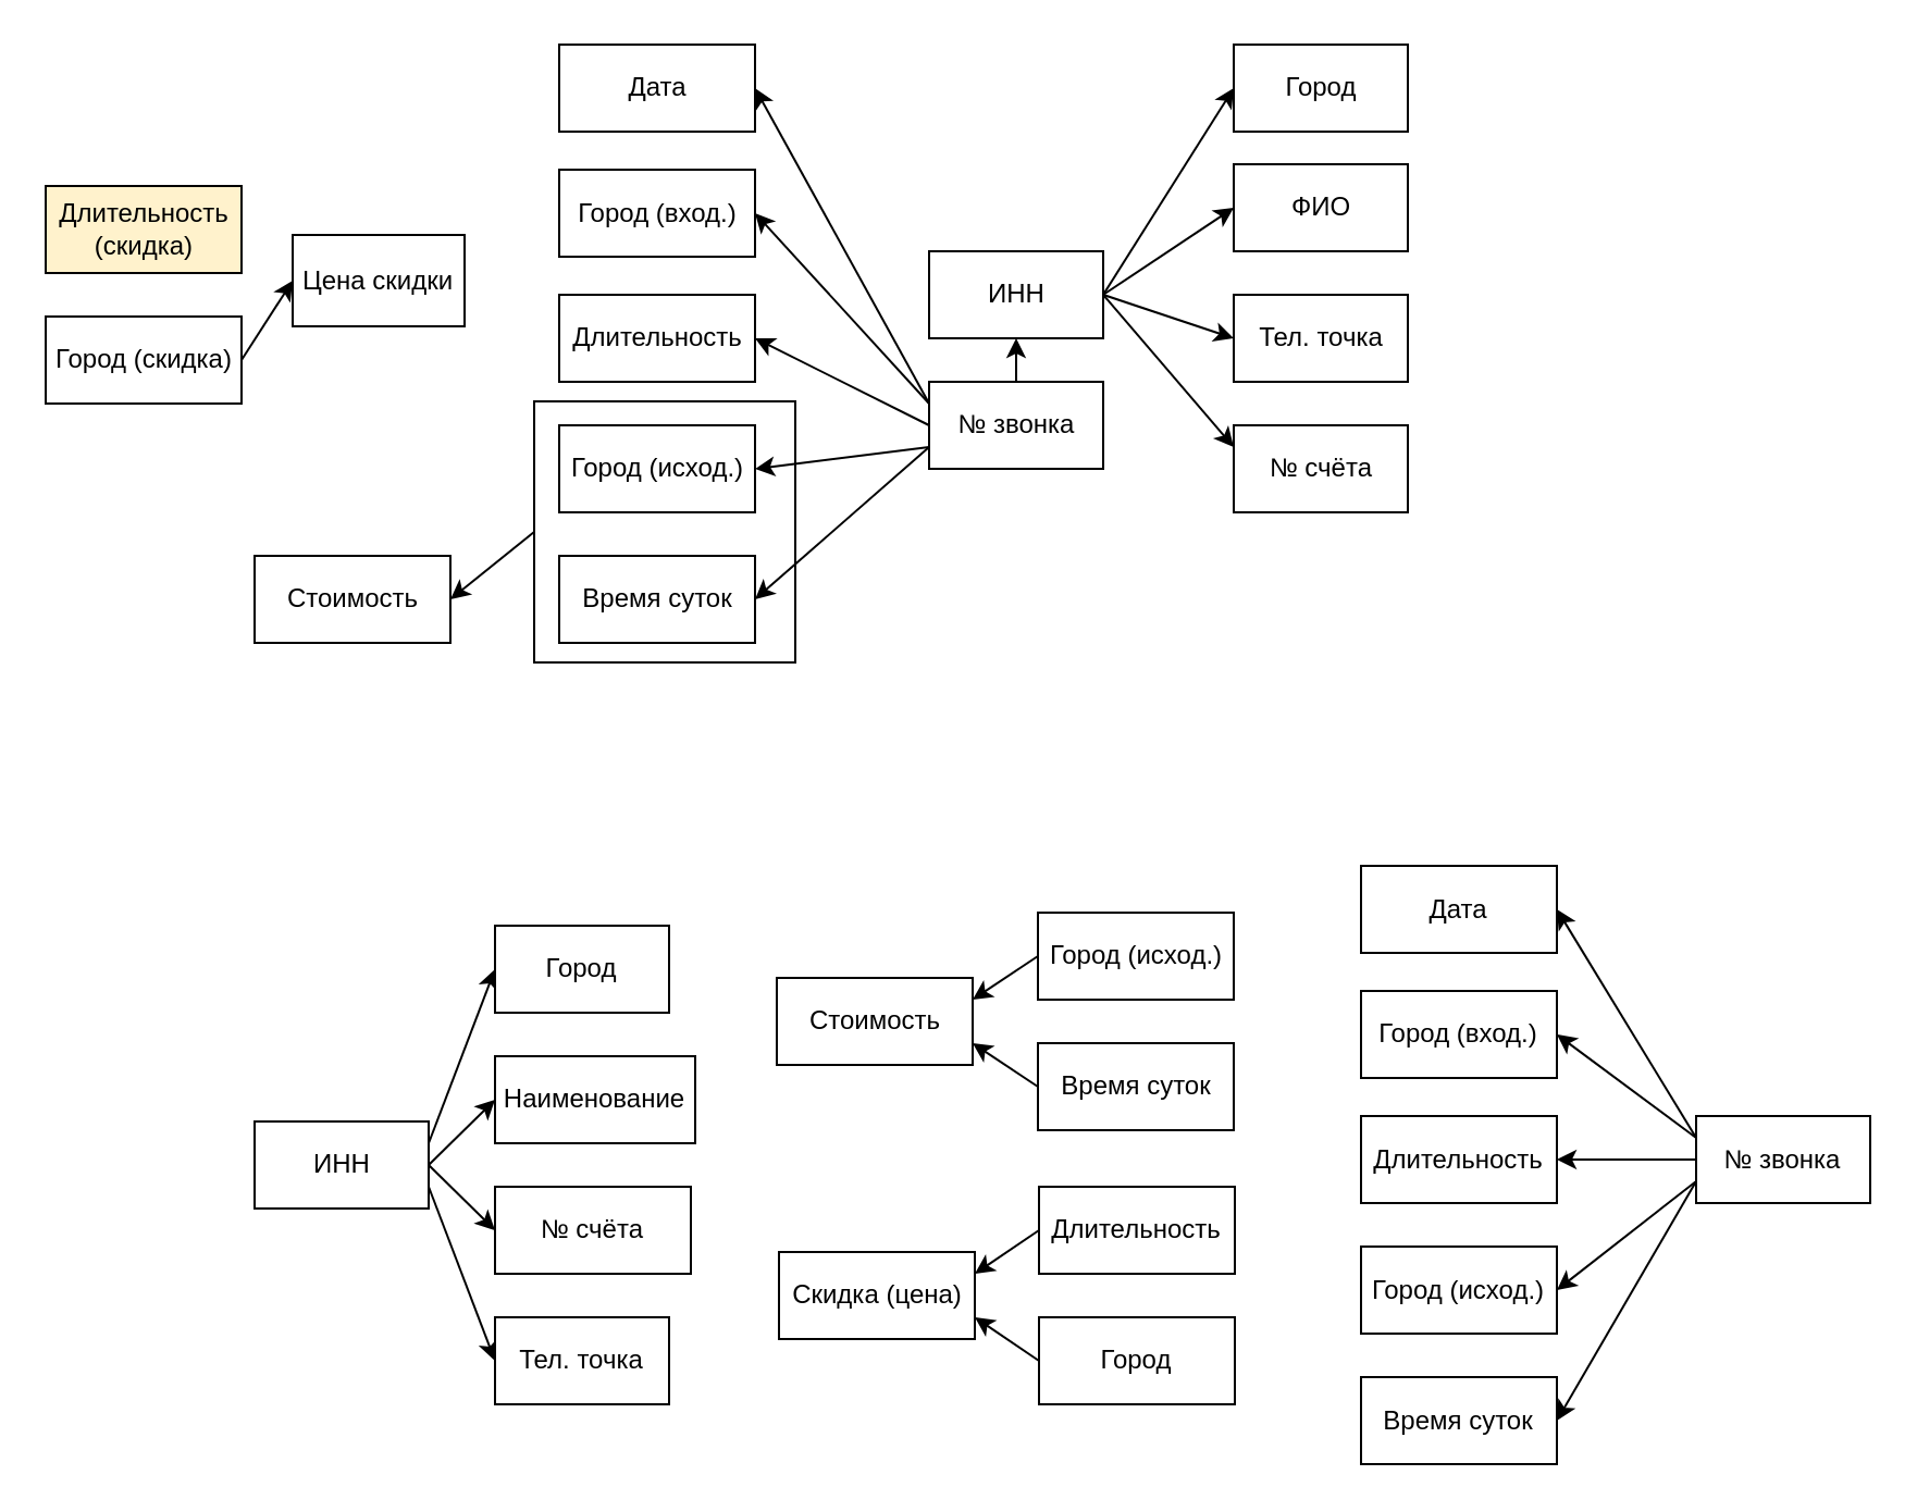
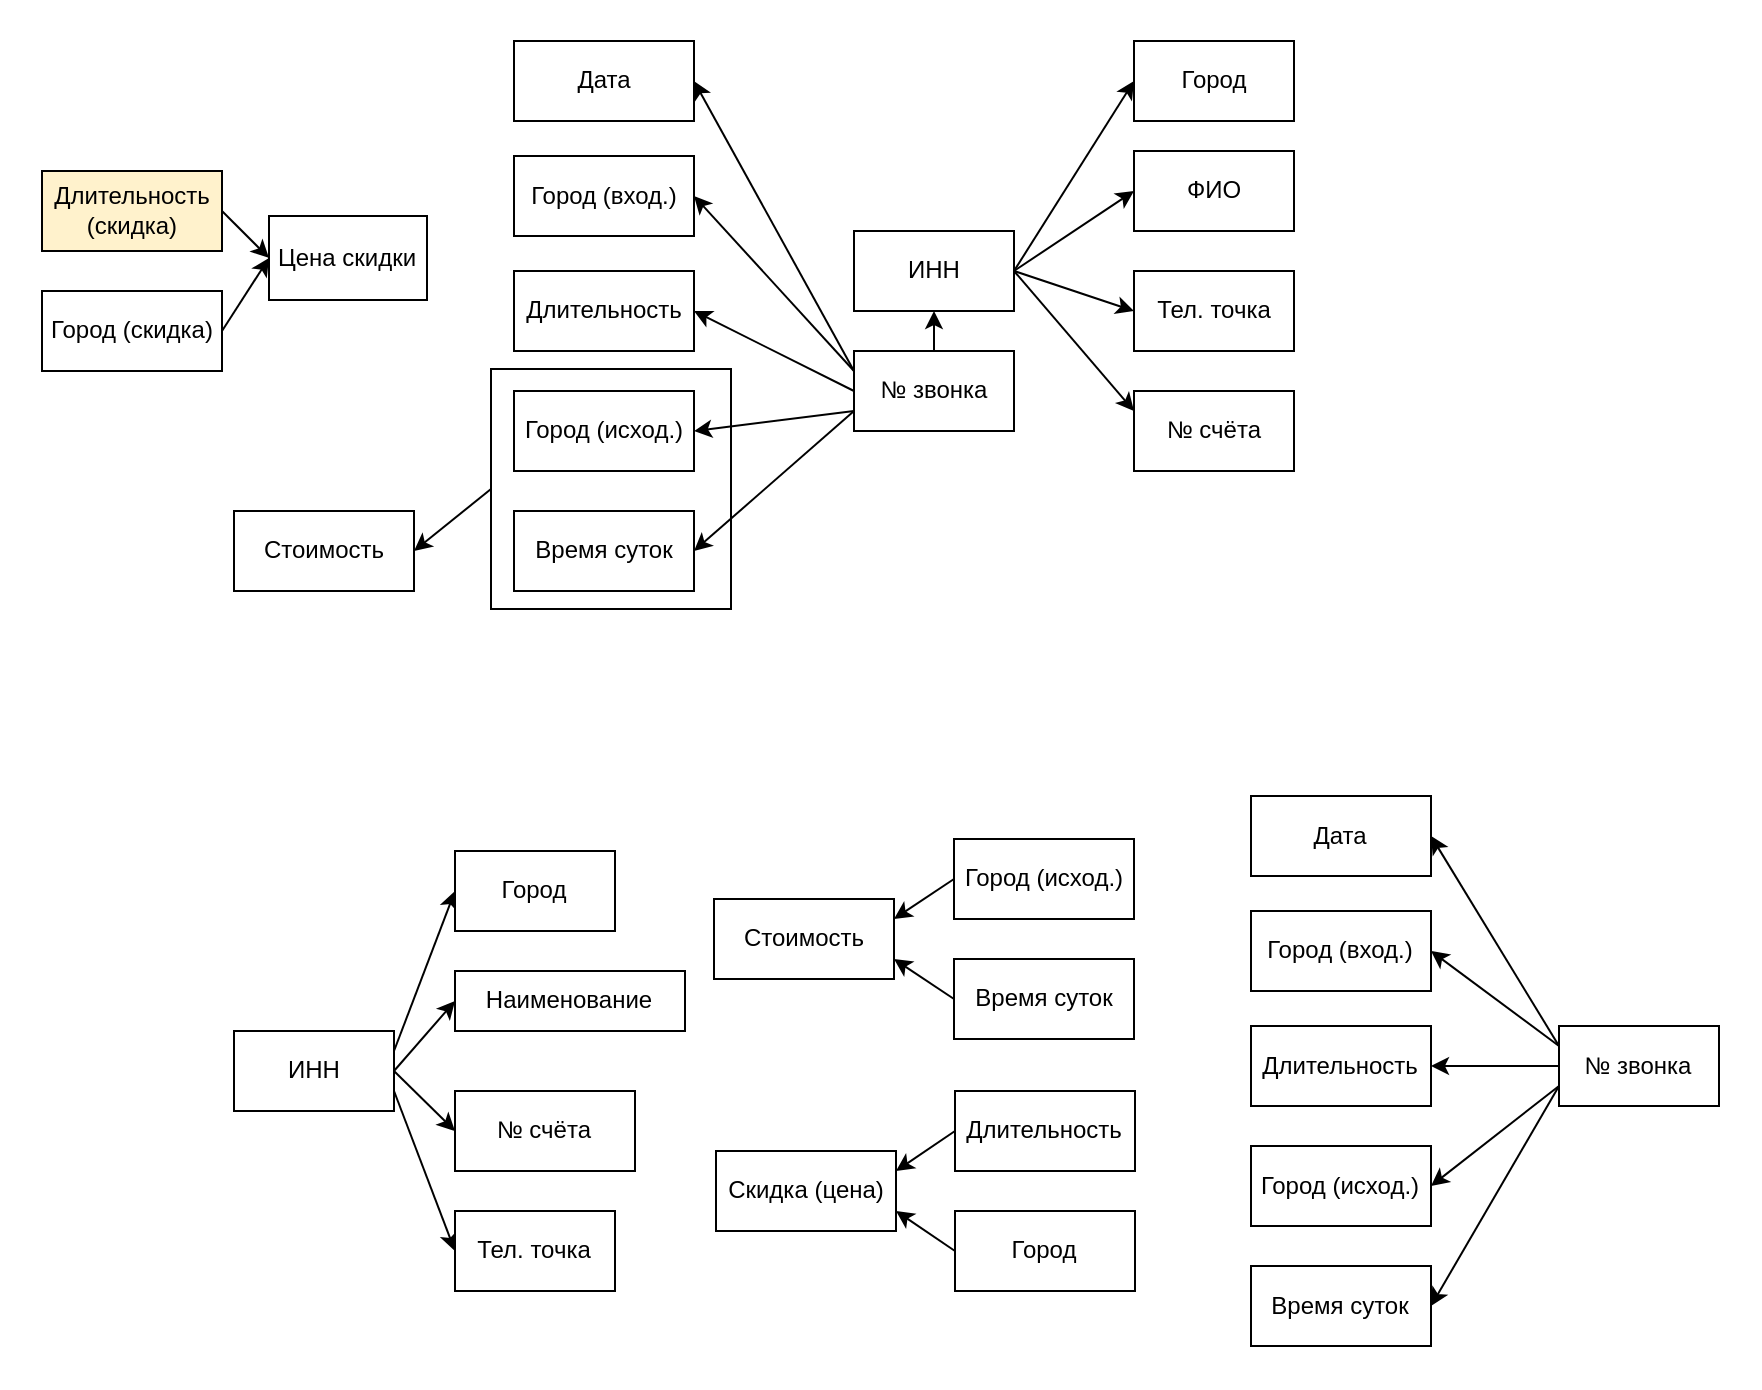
  <mxCell id="0" />
  <mxCell id="1" parent="0" />
  <mxCell id="2" style="edgeStyle=none;rounded=0;orthogonalLoop=1;jettySize=auto;html=1;exitX=0;exitY=0.5;exitDx=0;exitDy=0;entryX=1;entryY=0.5;entryDx=0;entryDy=0;" edge="1" parent="1" source="3" target="17"><mxGeometry relative="1" as="geometry" /></mxCell>
  <mxCell id="3" value="" style="whiteSpace=wrap;html=1;aspect=fixed;fillColor=none;" vertex="1" parent="1"><mxGeometry x="245" y="184" width="120" height="120" as="geometry" /></mxCell>
  <mxCell id="4" style="edgeStyle=none;rounded=0;orthogonalLoop=1;jettySize=auto;html=1;exitX=1;exitY=0.5;exitDx=0;exitDy=0;entryX=0;entryY=0.5;entryDx=0;entryDy=0;" parent="1" target="10" edge="1"><mxGeometry relative="1" as="geometry"><mxPoint x="506.5" y="135" as="sourcePoint" /></mxGeometry></mxCell>
  <mxCell id="5" style="edgeStyle=none;rounded=0;orthogonalLoop=1;jettySize=auto;html=1;exitX=1;exitY=0.5;exitDx=0;exitDy=0;entryX=0;entryY=0.5;entryDx=0;entryDy=0;" parent="1" target="8" edge="1"><mxGeometry relative="1" as="geometry"><mxPoint x="506.5" y="135" as="sourcePoint" /></mxGeometry></mxCell>
  <mxCell id="6" style="edgeStyle=none;rounded=0;orthogonalLoop=1;jettySize=auto;html=1;exitX=1;exitY=0.5;exitDx=0;exitDy=0;entryX=0;entryY=0.5;entryDx=0;entryDy=0;" parent="1" target="12" edge="1"><mxGeometry relative="1" as="geometry"><mxPoint x="506.5" y="135" as="sourcePoint" /></mxGeometry></mxCell>
  <mxCell id="7" style="edgeStyle=none;rounded=0;orthogonalLoop=1;jettySize=auto;html=1;exitX=1;exitY=0.5;exitDx=0;exitDy=0;entryX=0;entryY=0.25;entryDx=0;entryDy=0;" parent="1" target="11" edge="1"><mxGeometry relative="1" as="geometry"><mxPoint x="506.5" y="135" as="sourcePoint" /></mxGeometry></mxCell>
  <mxCell id="8" value="ФИО" style="rounded=0;whiteSpace=wrap;html=1;" parent="1" vertex="1"><mxGeometry x="566.5" y="75" width="80" height="40" as="geometry" /></mxCell>
  <mxCell id="9" value="ИНН" style="rounded=0;whiteSpace=wrap;html=1;" parent="1" vertex="1"><mxGeometry x="426.5" y="115" width="80" height="40" as="geometry" /></mxCell>
  <mxCell id="10" value="Тел. точка" style="rounded=0;whiteSpace=wrap;html=1;" parent="1" vertex="1"><mxGeometry x="566.5" y="135" width="80" height="40" as="geometry" /></mxCell>
  <mxCell id="11" value="№ счёта" style="rounded=0;whiteSpace=wrap;html=1;" parent="1" vertex="1"><mxGeometry x="566.5" y="195" width="80" height="40" as="geometry" /></mxCell>
  <mxCell id="12" value="Город" style="rounded=0;whiteSpace=wrap;html=1;" parent="1" vertex="1"><mxGeometry x="566.5" y="20" width="80" height="40" as="geometry" /></mxCell>
  <mxCell id="13" value="Дата" style="rounded=0;whiteSpace=wrap;html=1;" parent="1" vertex="1"><mxGeometry x="256.5" y="20" width="90" height="40" as="geometry" /></mxCell>
  <mxCell id="14" value="Длительность" style="rounded=0;whiteSpace=wrap;html=1;" parent="1" vertex="1"><mxGeometry x="256.5" y="135" width="90" height="40" as="geometry" /></mxCell>
  <mxCell id="15" value="Время суток" style="rounded=0;whiteSpace=wrap;html=1;" parent="1" vertex="1"><mxGeometry x="256.5" y="255" width="90" height="40" as="geometry" /></mxCell>
  <mxCell id="16" value="Город (исход.)" style="rounded=0;whiteSpace=wrap;html=1;" parent="1" vertex="1"><mxGeometry x="256.5" y="195" width="90" height="40" as="geometry" /></mxCell>
  <mxCell id="17" value="Стоимость" style="rounded=0;whiteSpace=wrap;html=1;" parent="1" vertex="1"><mxGeometry x="116.5" y="255" width="90" height="40" as="geometry" /></mxCell>
  <mxCell id="18" value="Цена скидки" style="rounded=0;whiteSpace=wrap;html=1;direction=south;" parent="1" vertex="1"><mxGeometry x="134" y="107.5" width="79" height="42" as="geometry" /></mxCell>
- <mxCell id="19" value="Наименование" style="rounded=0;whiteSpace=wrap;html=1;" parent="1" vertex="1"><mxGeometry x="227" y="485" width="92" height="40" as="geometry" /></mxCell>
+ <mxCell id="19" value="Наименование" style="rounded=0;whiteSpace=wrap;html=1;" parent="1" vertex="1"><mxGeometry x="227" y="485" width="115" height="30" as="geometry" /></mxCell>
  <mxCell id="20" style="edgeStyle=none;rounded=0;orthogonalLoop=1;jettySize=auto;html=1;exitX=1;exitY=0.25;exitDx=0;exitDy=0;entryX=0;entryY=0.5;entryDx=0;entryDy=0;" parent="1" source="24" target="27" edge="1"><mxGeometry relative="1" as="geometry" /></mxCell>
  <mxCell id="21" style="edgeStyle=none;rounded=0;orthogonalLoop=1;jettySize=auto;html=1;exitX=1;exitY=0.75;exitDx=0;exitDy=0;entryX=0;entryY=0.5;entryDx=0;entryDy=0;" parent="1" source="24" target="25" edge="1"><mxGeometry relative="1" as="geometry" /></mxCell>
  <mxCell id="22" style="edgeStyle=none;rounded=0;orthogonalLoop=1;jettySize=auto;html=1;exitX=1;exitY=0.5;exitDx=0;exitDy=0;entryX=0;entryY=0.5;entryDx=0;entryDy=0;" parent="1" source="24" target="26" edge="1"><mxGeometry relative="1" as="geometry" /></mxCell>
  <mxCell id="23" style="edgeStyle=none;rounded=0;orthogonalLoop=1;jettySize=auto;html=1;exitX=1;exitY=0.5;exitDx=0;exitDy=0;entryX=0;entryY=0.5;entryDx=0;entryDy=0;" parent="1" source="24" target="19" edge="1"><mxGeometry relative="1" as="geometry" /></mxCell>
  <mxCell id="24" value="ИНН" style="rounded=0;whiteSpace=wrap;html=1;" parent="1" vertex="1"><mxGeometry x="116.5" y="515" width="80" height="40" as="geometry" /></mxCell>
  <mxCell id="25" value="Тел. точка" style="rounded=0;whiteSpace=wrap;html=1;" parent="1" vertex="1"><mxGeometry x="227" y="605" width="80" height="40" as="geometry" /></mxCell>
  <mxCell id="26" value="№ счёта" style="rounded=0;whiteSpace=wrap;html=1;" parent="1" vertex="1"><mxGeometry x="227" y="545" width="90" height="40" as="geometry" /></mxCell>
  <mxCell id="27" value="Город" style="rounded=0;whiteSpace=wrap;html=1;" parent="1" vertex="1"><mxGeometry x="227" y="425" width="80" height="40" as="geometry" /></mxCell>
  <mxCell id="28" style="edgeStyle=none;rounded=0;orthogonalLoop=1;jettySize=auto;html=1;exitX=0;exitY=0.5;exitDx=0;exitDy=0;entryX=1;entryY=0.5;entryDx=0;entryDy=0;" parent="1" source="34" target="14" edge="1"><mxGeometry relative="1" as="geometry" /></mxCell>
  <mxCell id="29" style="edgeStyle=none;rounded=0;orthogonalLoop=1;jettySize=auto;html=1;exitX=0;exitY=0.25;exitDx=0;exitDy=0;entryX=1;entryY=0.5;entryDx=0;entryDy=0;" parent="1" source="34" target="35" edge="1"><mxGeometry relative="1" as="geometry" /></mxCell>
  <mxCell id="30" style="edgeStyle=none;rounded=0;orthogonalLoop=1;jettySize=auto;html=1;exitX=0;exitY=0.75;exitDx=0;exitDy=0;entryX=1;entryY=0.5;entryDx=0;entryDy=0;" parent="1" source="34" target="16" edge="1"><mxGeometry relative="1" as="geometry" /></mxCell>
  <mxCell id="31" style="edgeStyle=none;rounded=0;orthogonalLoop=1;jettySize=auto;html=1;exitX=0;exitY=0.75;exitDx=0;exitDy=0;entryX=1;entryY=0.5;entryDx=0;entryDy=0;" parent="1" source="34" target="15" edge="1"><mxGeometry relative="1" as="geometry" /></mxCell>
  <mxCell id="32" style="edgeStyle=none;rounded=0;orthogonalLoop=1;jettySize=auto;html=1;exitX=0;exitY=0.25;exitDx=0;exitDy=0;entryX=1;entryY=0.5;entryDx=0;entryDy=0;" parent="1" source="34" target="13" edge="1"><mxGeometry relative="1" as="geometry" /></mxCell>
  <mxCell id="33" style="edgeStyle=none;rounded=0;orthogonalLoop=1;jettySize=auto;html=1;exitX=0.5;exitY=0;exitDx=0;exitDy=0;entryX=0.5;entryY=1;entryDx=0;entryDy=0;" edge="1" parent="1" source="34" target="9"><mxGeometry relative="1" as="geometry" /></mxCell>
  <mxCell id="34" value="№ звонка" style="rounded=0;whiteSpace=wrap;html=1;" parent="1" vertex="1"><mxGeometry x="426.5" y="175" width="80" height="40" as="geometry" /></mxCell>
  <mxCell id="35" value="Город (вход.)" style="rounded=0;whiteSpace=wrap;html=1;" parent="1" vertex="1"><mxGeometry x="256.5" y="77.5" width="90" height="40" as="geometry" /></mxCell>
  <mxCell id="36" value="Скидка (цена)" style="rounded=0;whiteSpace=wrap;html=1;" parent="1" vertex="1"><mxGeometry x="357.5" y="575" width="90" height="40" as="geometry" /></mxCell>
  <mxCell id="37" style="edgeStyle=none;rounded=0;orthogonalLoop=1;jettySize=auto;html=1;exitX=0;exitY=0.5;exitDx=0;exitDy=0;entryX=1;entryY=0.75;entryDx=0;entryDy=0;" parent="1" source="38" target="36" edge="1"><mxGeometry relative="1" as="geometry" /></mxCell>
  <mxCell id="38" value="Город" style="rounded=0;whiteSpace=wrap;html=1;" parent="1" vertex="1"><mxGeometry x="477" y="605" width="90" height="40" as="geometry" /></mxCell>
  <mxCell id="39" style="edgeStyle=none;rounded=0;orthogonalLoop=1;jettySize=auto;html=1;exitX=0;exitY=0.5;exitDx=0;exitDy=0;entryX=1;entryY=0.25;entryDx=0;entryDy=0;" parent="1" source="40" target="36" edge="1"><mxGeometry relative="1" as="geometry" /></mxCell>
  <mxCell id="40" value="Длительность" style="rounded=0;whiteSpace=wrap;html=1;" parent="1" vertex="1"><mxGeometry x="477" y="545" width="90" height="40" as="geometry" /></mxCell>
  <mxCell id="41" value="Стоимость" style="rounded=0;whiteSpace=wrap;html=1;" parent="1" vertex="1"><mxGeometry x="356.5" y="449" width="90" height="40" as="geometry" /></mxCell>
  <mxCell id="42" style="edgeStyle=none;rounded=0;orthogonalLoop=1;jettySize=auto;html=1;exitX=0;exitY=0.5;exitDx=0;exitDy=0;entryX=1;entryY=0.75;entryDx=0;entryDy=0;" parent="1" source="43" target="41" edge="1"><mxGeometry relative="1" as="geometry" /></mxCell>
  <mxCell id="43" value="Время суток" style="rounded=0;whiteSpace=wrap;html=1;" parent="1" vertex="1"><mxGeometry x="476.5" y="479" width="90" height="40" as="geometry" /></mxCell>
  <mxCell id="44" style="edgeStyle=none;rounded=0;orthogonalLoop=1;jettySize=auto;html=1;exitX=0;exitY=0.5;exitDx=0;exitDy=0;entryX=1;entryY=0.25;entryDx=0;entryDy=0;" parent="1" source="45" target="41" edge="1"><mxGeometry relative="1" as="geometry" /></mxCell>
  <mxCell id="45" value="Город (исход.)" style="rounded=0;whiteSpace=wrap;html=1;" parent="1" vertex="1"><mxGeometry x="476.5" y="419" width="90" height="40" as="geometry" /></mxCell>
  <mxCell id="46" value="Дата" style="rounded=0;whiteSpace=wrap;html=1;" parent="1" vertex="1"><mxGeometry x="625" y="397.5" width="90" height="40" as="geometry" /></mxCell>
  <mxCell id="47" value="Длительность" style="rounded=0;whiteSpace=wrap;html=1;" parent="1" vertex="1"><mxGeometry x="625" y="512.5" width="90" height="40" as="geometry" /></mxCell>
  <mxCell id="48" value="Время суток" style="rounded=0;whiteSpace=wrap;html=1;" parent="1" vertex="1"><mxGeometry x="625" y="632.5" width="90" height="40" as="geometry" /></mxCell>
  <mxCell id="49" value="Город (исход.)" style="rounded=0;whiteSpace=wrap;html=1;" parent="1" vertex="1"><mxGeometry x="625" y="572.5" width="90" height="40" as="geometry" /></mxCell>
  <mxCell id="50" style="edgeStyle=none;rounded=0;orthogonalLoop=1;jettySize=auto;html=1;exitX=0;exitY=0.5;exitDx=0;exitDy=0;entryX=1;entryY=0.5;entryDx=0;entryDy=0;" parent="1" source="55" target="47" edge="1"><mxGeometry relative="1" as="geometry" /></mxCell>
  <mxCell id="51" style="edgeStyle=none;rounded=0;orthogonalLoop=1;jettySize=auto;html=1;exitX=0;exitY=0.25;exitDx=0;exitDy=0;entryX=1;entryY=0.5;entryDx=0;entryDy=0;" parent="1" source="55" target="56" edge="1"><mxGeometry relative="1" as="geometry" /></mxCell>
  <mxCell id="52" style="edgeStyle=none;rounded=0;orthogonalLoop=1;jettySize=auto;html=1;exitX=0;exitY=0.75;exitDx=0;exitDy=0;entryX=1;entryY=0.5;entryDx=0;entryDy=0;" parent="1" source="55" target="49" edge="1"><mxGeometry relative="1" as="geometry" /></mxCell>
  <mxCell id="53" style="edgeStyle=none;rounded=0;orthogonalLoop=1;jettySize=auto;html=1;exitX=0;exitY=0.75;exitDx=0;exitDy=0;entryX=1;entryY=0.5;entryDx=0;entryDy=0;" parent="1" source="55" target="48" edge="1"><mxGeometry relative="1" as="geometry" /></mxCell>
  <mxCell id="54" style="edgeStyle=none;rounded=0;orthogonalLoop=1;jettySize=auto;html=1;exitX=0;exitY=0.25;exitDx=0;exitDy=0;entryX=1;entryY=0.5;entryDx=0;entryDy=0;" parent="1" source="55" target="46" edge="1"><mxGeometry relative="1" as="geometry" /></mxCell>
  <mxCell id="55" value="№ звонка" style="rounded=0;whiteSpace=wrap;html=1;" parent="1" vertex="1"><mxGeometry x="779" y="512.5" width="80" height="40" as="geometry" /></mxCell>
  <mxCell id="56" value="Город (вход.)" style="rounded=0;whiteSpace=wrap;html=1;" parent="1" vertex="1"><mxGeometry x="625" y="455" width="90" height="40" as="geometry" /></mxCell>
+ <mxCell id="57" style="edgeStyle=none;rounded=0;orthogonalLoop=1;jettySize=auto;html=1;exitX=1;exitY=0.5;exitDx=0;exitDy=0;entryX=0.5;entryY=1;entryDx=0;entryDy=0;" edge="1" parent="1" source="58" target="18"><mxGeometry relative="1" as="geometry" /></mxCell>
  <mxCell id="58" value="Длительность (скидка)" style="rounded=0;whiteSpace=wrap;html=1;fillColor=#fff2cc;" vertex="1" parent="1"><mxGeometry x="20.5" y="85" width="90" height="40" as="geometry" /></mxCell>
  <mxCell id="59" style="edgeStyle=none;rounded=0;orthogonalLoop=1;jettySize=auto;html=1;exitX=1;exitY=0.5;exitDx=0;exitDy=0;entryX=0.5;entryY=1;entryDx=0;entryDy=0;" edge="1" parent="1" source="60" target="18"><mxGeometry relative="1" as="geometry" /></mxCell>
  <mxCell id="60" value="Город (скидка)" style="rounded=0;whiteSpace=wrap;html=1;" vertex="1" parent="1"><mxGeometry x="20.5" y="145" width="90" height="40" as="geometry" /></mxCell>
